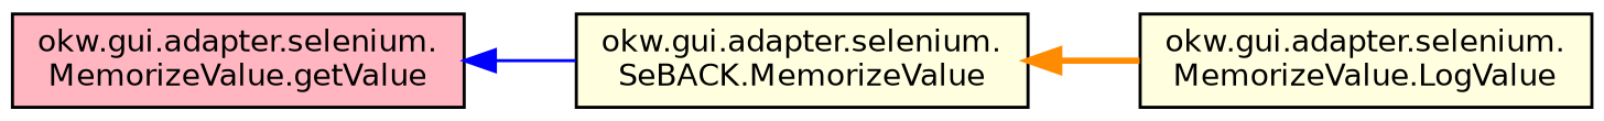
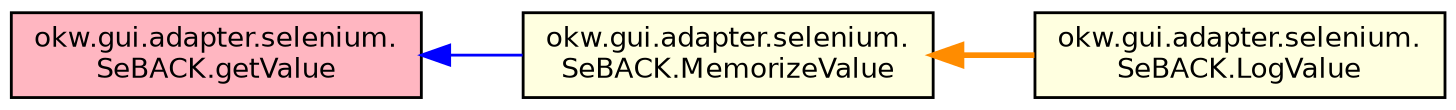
  digraph {
    fontname="DejaVu Sans"
    rankdir=LR
    node [color=black fillcolor=lightyellow fontname="DejaVu Sans" fontsize=10 shape=record style=filled]
    edge [dir=back fontname="DejaVu Sans" fontsize=10 labelfontname=Helvetica labelfontsize=10]
-   n1 [fillcolor=lightpink fontcolor=black height=0.2 label="okw.gui.adapter.selenium.\lMemorizeValue.getValue" width=0.4]
+   n1 [fillcolor=lightpink fontcolor=black height=0.2 label="okw.gui.adapter.selenium.\lSeBACK.getValue" width=0.4]
    n2 [height=0.2 label="okw.gui.adapter.selenium.\lSeBACK.MemorizeValue" width=0.4]
-   n3 [height=0.2 label="okw.gui.adapter.selenium.\lMemorizeValue.LogValue" width=0.4]
+   n3 [height=0.2 label="okw.gui.adapter.selenium.\lSeBACK.LogValue" width=0.4]
    n1 -> n2 [color=blue style=solid]
    n2 -> n3 [color=darkorange style=bold]
  }
